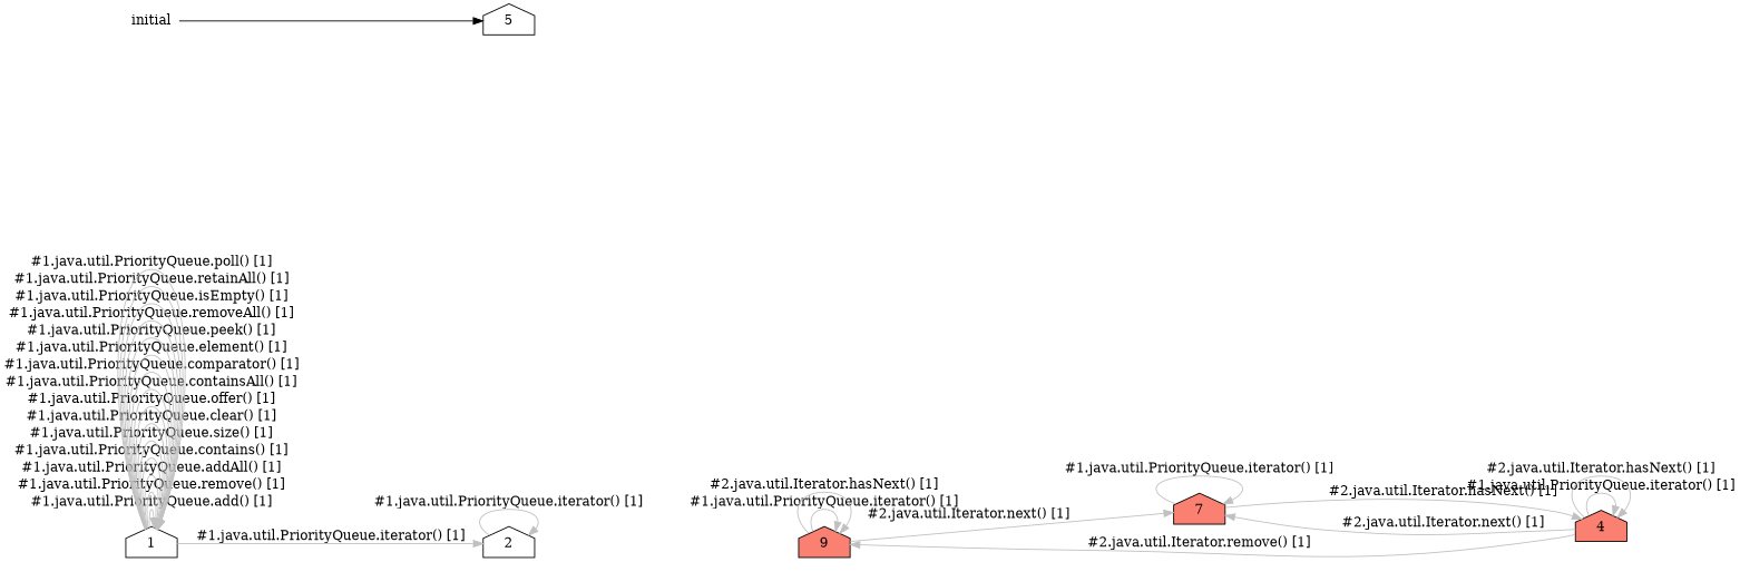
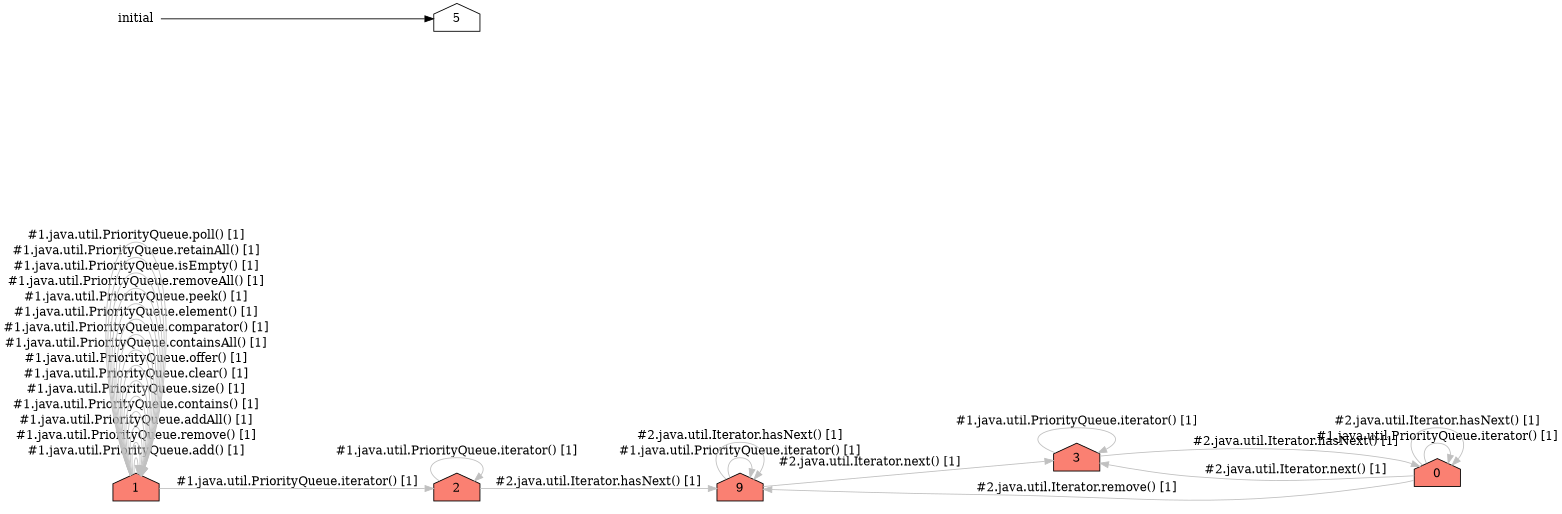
  digraph {
    rankdir=LR
    node [fillcolor=salmon shape=house style=filled]
    edge [color=gray style="setlinewidth(1)"]
    n1 [label=9]
-   3 [label=7]
-   4
-   2 [fillcolor=white]
-   1 [fillcolor=white]
+   3
+   4 [label=0]
+   2
+   1
    5 [fillcolor=white]
    initial [fillcolor=white shape=plaintext]
    n1 -> n1 [label="#1.java.util.PriorityQueue.iterator() [1]"]
    n1 -> n1 [label="#2.java.util.Iterator.hasNext() [1]"]
    n1 -> 3 [label="#2.java.util.Iterator.next() [1]"]
    3 -> 3 [label="#1.java.util.PriorityQueue.iterator() [1]"]
    3 -> 4 [label="#2.java.util.Iterator.hasNext() [1]"]
    4 -> n1 [label="#2.java.util.Iterator.remove() [1]"]
    4 -> 3 [label="#2.java.util.Iterator.next() [1]"]
    4 -> 4 [label="#1.java.util.PriorityQueue.iterator() [1]"]
    4 -> 4 [label="#2.java.util.Iterator.hasNext() [1]"]
+   2 -> n1 [label="#2.java.util.Iterator.hasNext() [1]"]
    2 -> 2 [label="#1.java.util.PriorityQueue.iterator() [1]"]
    1 -> 2 [label="#1.java.util.PriorityQueue.iterator() [1]"]
    1 -> 1 [label="#1.java.util.PriorityQueue.add() [1]"]
    1 -> 1 [label="#1.java.util.PriorityQueue.remove() [1]"]
    1 -> 1 [label="#1.java.util.PriorityQueue.addAll() [1]"]
    1 -> 1 [label="#1.java.util.PriorityQueue.contains() [1]"]
    1 -> 1 [label="#1.java.util.PriorityQueue.size() [1]"]
    1 -> 1 [label="#1.java.util.PriorityQueue.clear() [1]"]
    1 -> 1 [label="#1.java.util.PriorityQueue.offer() [1]"]
    1 -> 1 [label="#1.java.util.PriorityQueue.containsAll() [1]"]
    1 -> 1 [label="#1.java.util.PriorityQueue.comparator() [1]"]
    1 -> 1 [label="#1.java.util.PriorityQueue.element() [1]"]
    1 -> 1 [label="#1.java.util.PriorityQueue.peek() [1]"]
    1 -> 1 [label="#1.java.util.PriorityQueue.removeAll() [1]"]
    1 -> 1 [label="#1.java.util.PriorityQueue.isEmpty() [1]"]
    1 -> 1 [label="#1.java.util.PriorityQueue.retainAll() [1]"]
    1 -> 1 [label="#1.java.util.PriorityQueue.poll() [1]"]
    initial -> 5 [color="" style=""]
  }
